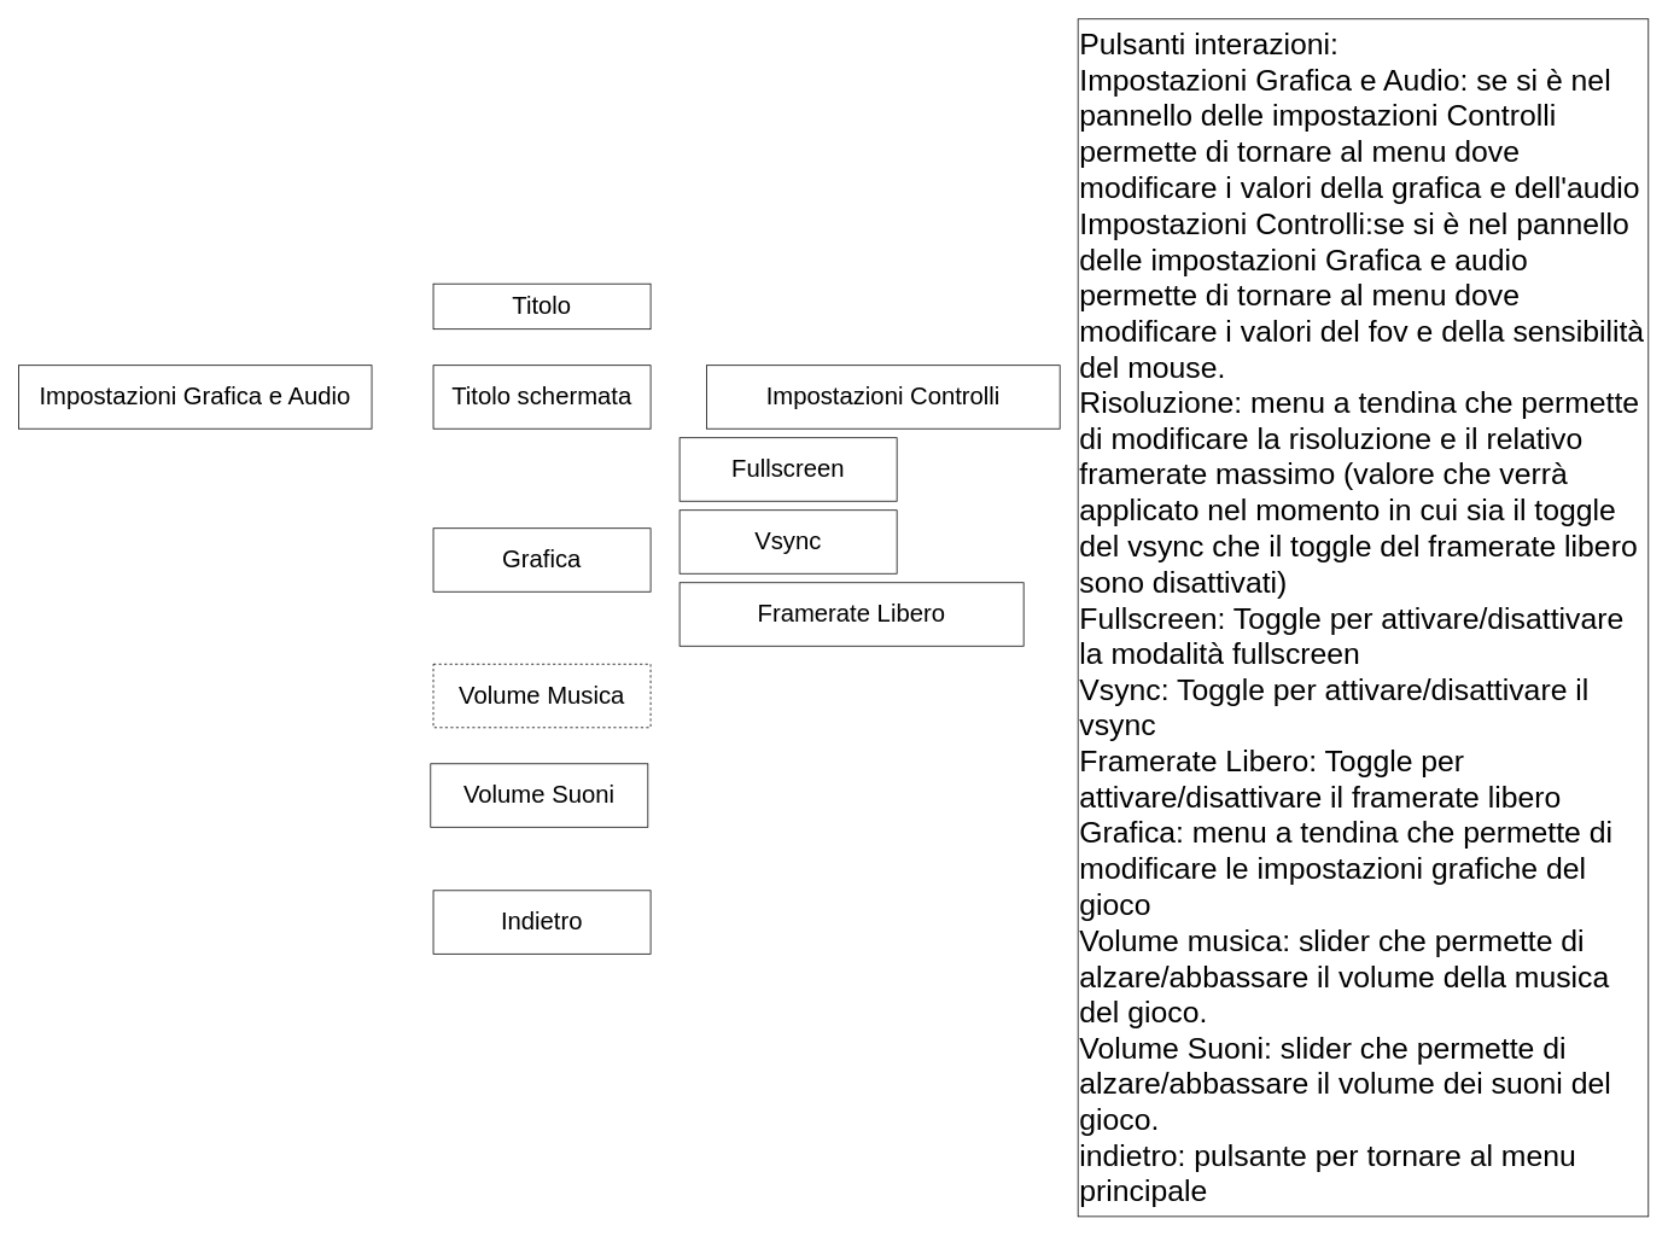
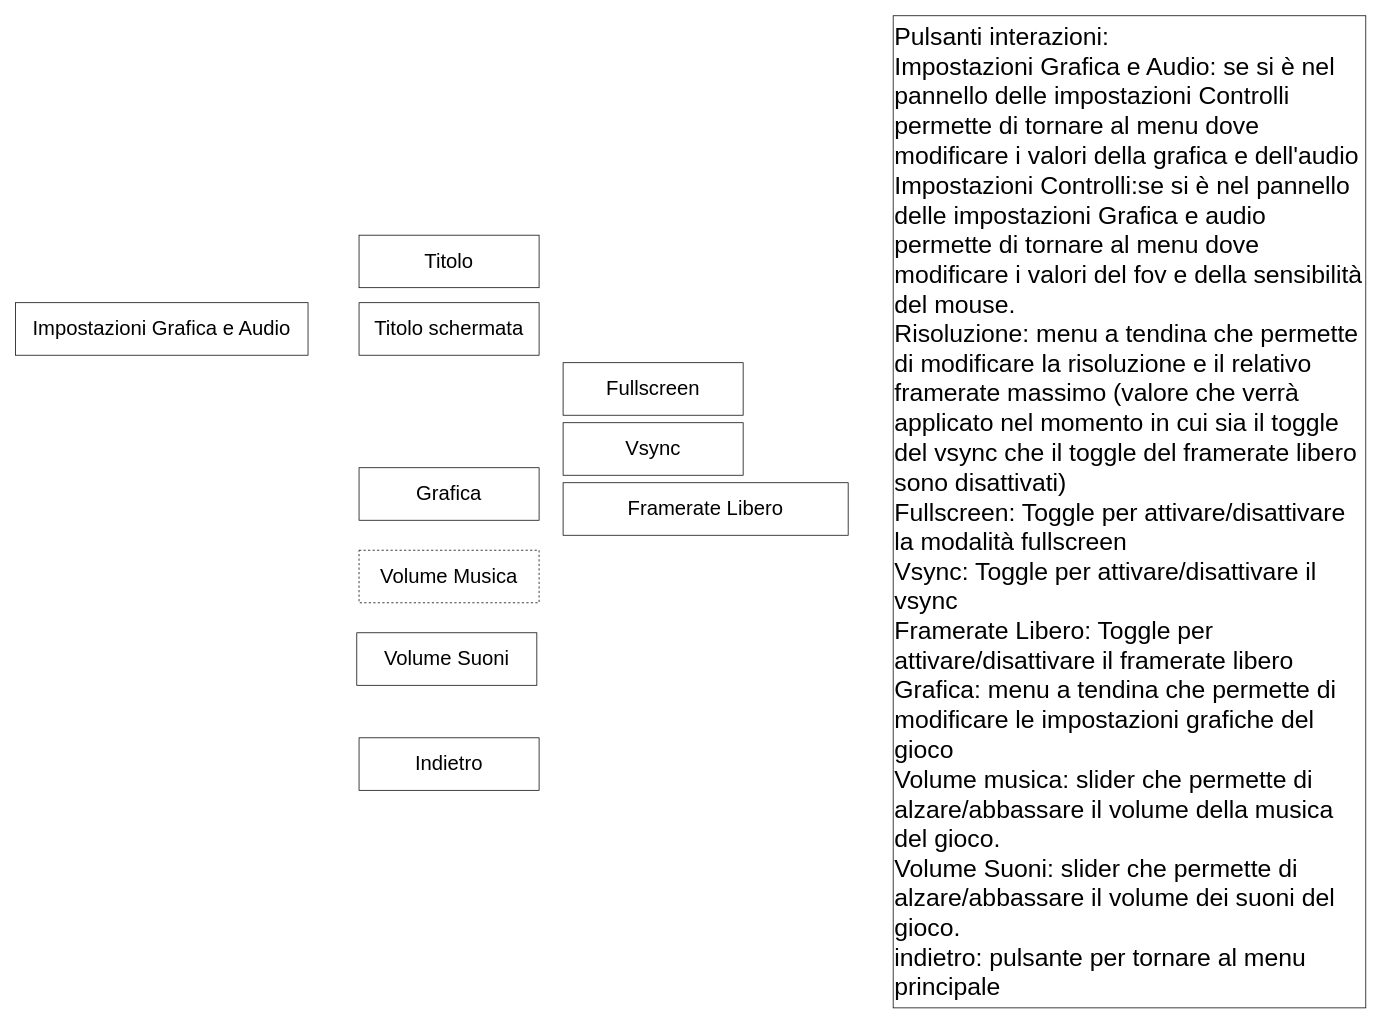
  <mxCell id="0" />
  <mxCell id="1" parent="0" />
  <mxCell id="2" value="Impostazioni Grafica e Audio" style="rounded=0;whiteSpace=wrap;html=1;fontSize=27;" parent="1" vertex="1"><mxGeometry x="20" y="403" width="390" height="70" as="geometry" /></mxCell>
- <mxCell id="3" value="Grafica&lt;br&gt;" style="rounded=0;whiteSpace=wrap;html=1;fontSize=27;" parent="1" vertex="1"><mxGeometry x="478" y="583" width="240" height="70" as="geometry" /></mxCell>
+ <mxCell id="3" value="Grafica&lt;br&gt;" style="rounded=0;whiteSpace=wrap;html=1;fontSize=27;" parent="1" vertex="1"><mxGeometry x="478" y="623" width="240" height="70" as="geometry" /></mxCell>
  <mxCell id="4" value="Volume Musica" style="rounded=0;whiteSpace=wrap;html=1;fontSize=27;dashed=1;" parent="1" vertex="1"><mxGeometry x="478" y="733" width="240" height="70" as="geometry" /></mxCell>
  <mxCell id="5" value="Indietro" style="rounded=0;whiteSpace=wrap;html=1;fontSize=27;" parent="1" vertex="1"><mxGeometry x="478" y="983" width="240" height="70" as="geometry" /></mxCell>
  <mxCell id="6" value="&lt;font style=&quot;font-size: 33px;&quot;&gt;Pulsanti interazioni:&lt;br&gt;Impostazioni Grafica e Audio: se si è nel pannello delle impostazioni Controlli permette di tornare al menu dove modificare i valori della grafica e dell'audio&lt;br&gt;Impostazioni Controlli:se si è nel pannello delle impostazioni Grafica e audio permette di tornare al menu dove modificare i valori del fov e della sensibilità del mouse.&lt;br&gt;Risoluzione: menu a tendina che permette di modificare la risoluzione e il relativo framerate massimo (valore che verrà applicato nel momento in cui sia il toggle del vsync che il toggle del framerate libero sono disattivati)&lt;br&gt;Fullscreen: Toggle per attivare/disattivare la modalità fullscreen&lt;br&gt;Vsync: Toggle per attivare/disattivare il vsync&lt;br&gt;Framerate Libero: Toggle per attivare/disattivare il framerate libero&lt;br&gt;Grafica: menu a tendina che permette di modificare le impostazioni grafiche del gioco&lt;br&gt;Volume musica: slider che permette di alzare/abbassare il volume della musica del gioco.&lt;br&gt;Volume Suoni: slider che permette di alzare/abbassare il volume dei suoni del gioco.&lt;br&gt;indietro: pulsante per tornare al menu principale&lt;br&gt;&lt;/font&gt;" style="rounded=0;whiteSpace=wrap;html=1;fontSize=27;align=left;" parent="1" vertex="1"><mxGeometry x="1190" y="20.5" width="630" height="1322.5" as="geometry" /></mxCell>
- <mxCell id="7" value="Titolo" style="rounded=0;whiteSpace=wrap;html=1;fontSize=27;" parent="1" vertex="1"><mxGeometry x="478" y="313" width="240" height="50" as="geometry" /></mxCell>
+ <mxCell id="7" value="Titolo" style="rounded=0;whiteSpace=wrap;html=1;fontSize=27;" parent="1" vertex="1"><mxGeometry x="478" y="313" width="240" height="70" as="geometry" /></mxCell>
  <mxCell id="8" value="Titolo schermata" style="rounded=0;whiteSpace=wrap;html=1;fontSize=27;" parent="1" vertex="1"><mxGeometry x="478" y="403" width="240" height="70" as="geometry" /></mxCell>
- <mxCell id="9" value="Impostazioni Controlli" style="rounded=0;whiteSpace=wrap;html=1;fontSize=27;" parent="1" vertex="1"><mxGeometry x="780" y="403" width="390" height="70" as="geometry" /></mxCell>
  <mxCell id="10" value="Fullscreen" style="rounded=0;whiteSpace=wrap;html=1;fontSize=27;" parent="1" vertex="1"><mxGeometry x="750" y="483" width="240" height="70" as="geometry" /></mxCell>
  <mxCell id="11" value="Vsync" style="rounded=0;whiteSpace=wrap;html=1;fontSize=27;" parent="1" vertex="1"><mxGeometry x="750" y="563" width="240" height="70" as="geometry" /></mxCell>
  <mxCell id="12" value="Framerate Libero" style="rounded=0;whiteSpace=wrap;html=1;fontSize=27;" parent="1" vertex="1"><mxGeometry x="750" y="643" width="380" height="70" as="geometry" /></mxCell>
  <mxCell id="13" value="Volume Suoni" style="rounded=0;whiteSpace=wrap;html=1;fontSize=27;" vertex="1" parent="1"><mxGeometry x="475" y="843" width="240" height="70" as="geometry" /></mxCell>
